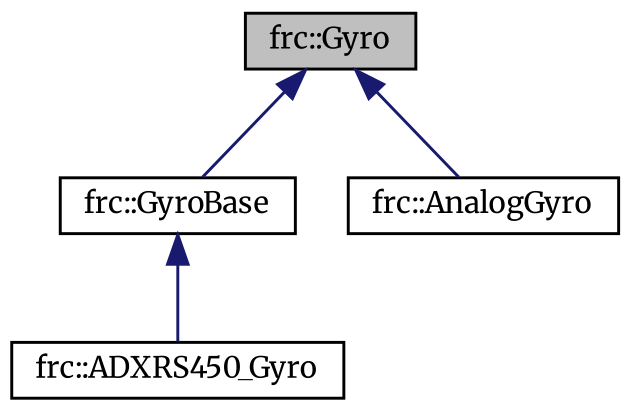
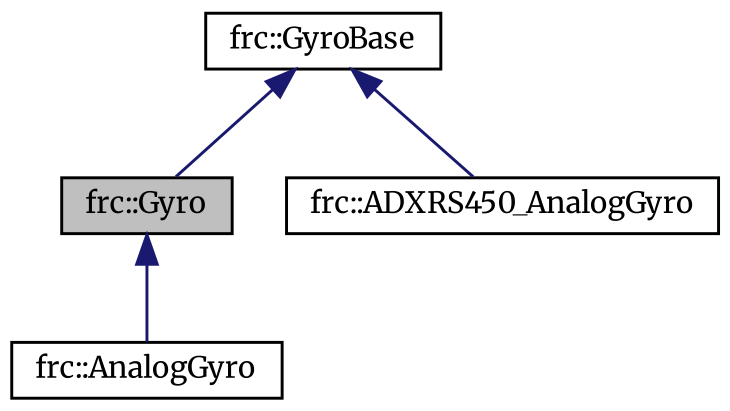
  digraph {
    fontname=Merriweather
    node [color=black fillcolor=white fontname=Merriweather fontsize=10 shape=record style=filled]
    edge [color=midnightblue dir=back fontname=Merriweather fontsize=10 labelfontname=Helvetica labelfontsize=10 style=solid]
    n1 [fillcolor=grey75 fontcolor=black height=0.2 label="frc::Gyro" width=0.4]
    n2 [height=0.2 label="frc::GyroBase" width=0.4]
    n3 [height=0.2 label="frc::AnalogGyro" width=0.4]
-   n4 [height=0.2 label="frc::ADXRS450_Gyro" width=0.4]
-   n1 -> n2
+   n4 [height=0.2 label="frc::ADXRS450_AnalogGyro" width=0.4]
+   n2 -> n1
    n1 -> n3
    n2 -> n4
  }
